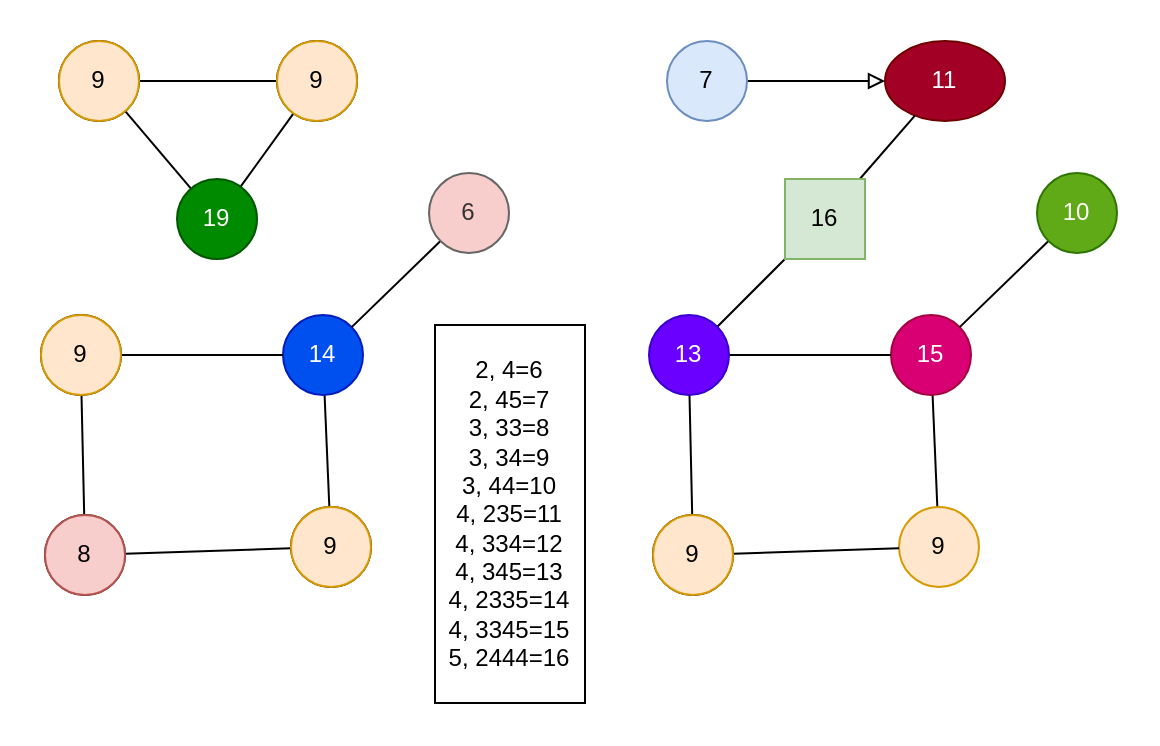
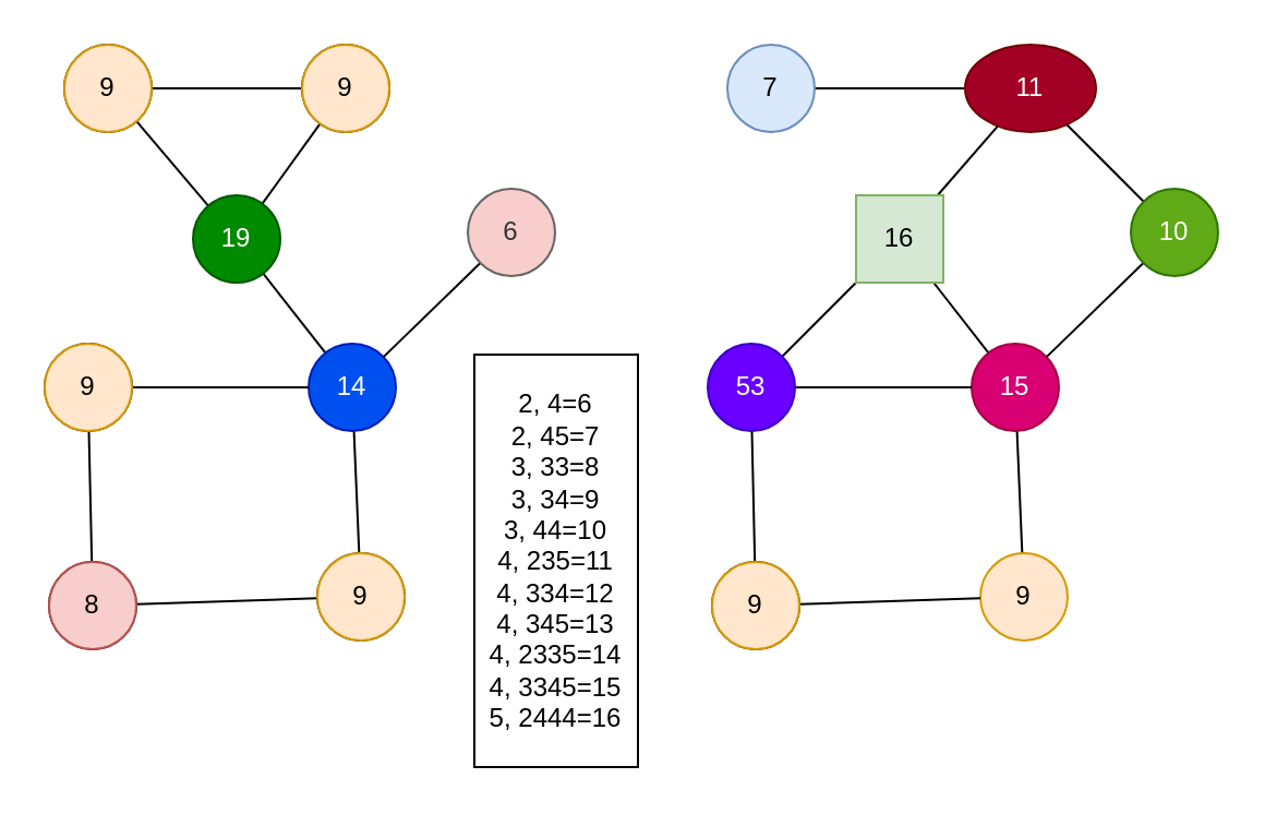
  <mxCell id="0" />
  <mxCell id="1" parent="0" />
  <mxCell id="2" style="edgeStyle=none;rounded=0;orthogonalLoop=1;jettySize=auto;html=1;endArrow=none;endFill=0;" edge="1" parent="1" source="4" target="8"><mxGeometry relative="1" as="geometry" /></mxCell>
  <mxCell id="3" style="edgeStyle=none;rounded=0;orthogonalLoop=1;jettySize=auto;html=1;endArrow=none;endFill=0;" edge="1" parent="1" source="4" target="5"><mxGeometry relative="1" as="geometry" /></mxCell>
  <mxCell id="4" value="3" style="ellipse;whiteSpace=wrap;html=1;aspect=fixed;" vertex="1" parent="1"><mxGeometry x="29" y="20" width="40" height="40" as="geometry" /></mxCell>
  <mxCell id="5" value="3" style="ellipse;whiteSpace=wrap;html=1;aspect=fixed;" vertex="1" parent="1"><mxGeometry x="138" y="20" width="40" height="40" as="geometry" /></mxCell>
+ <mxCell id="6" style="edgeStyle=none;rounded=0;orthogonalLoop=1;jettySize=auto;html=1;endArrow=none;endFill=0;" edge="1" parent="1" source="8" target="10"><mxGeometry relative="1" as="geometry" /></mxCell>
  <mxCell id="7" style="edgeStyle=none;rounded=0;orthogonalLoop=1;jettySize=auto;html=1;endArrow=none;endFill=0;" edge="1" parent="1" source="8" target="5"><mxGeometry relative="1" as="geometry" /></mxCell>
  <mxCell id="8" value="19" style="ellipse;whiteSpace=wrap;html=1;aspect=fixed;fillColor=#008a00;strokeColor=#005700;fontColor=#ffffff;" vertex="1" parent="1"><mxGeometry x="88" y="89" width="40" height="40" as="geometry" /></mxCell>
  <mxCell id="9" style="edgeStyle=none;rounded=0;orthogonalLoop=1;jettySize=auto;html=1;endArrow=none;endFill=0;" edge="1" parent="1" source="10" target="13"><mxGeometry relative="1" as="geometry" /></mxCell>
  <mxCell id="10" value="14" style="ellipse;whiteSpace=wrap;html=1;aspect=fixed;fillColor=#0050ef;strokeColor=#001DBC;fontColor=#ffffff;" vertex="1" parent="1"><mxGeometry x="141" y="157" width="40" height="40" as="geometry" /></mxCell>
  <mxCell id="11" style="edgeStyle=none;rounded=0;orthogonalLoop=1;jettySize=auto;html=1;endArrow=none;endFill=0;" edge="1" parent="1" source="12" target="10"><mxGeometry relative="1" as="geometry" /></mxCell>
  <mxCell id="12" value="6" style="ellipse;whiteSpace=wrap;html=1;aspect=fixed;fillColor=#f8cecc;strokeColor=#666666;fontColor=#333333;" vertex="1" parent="1"><mxGeometry x="214" y="86" width="40" height="40" as="geometry" /></mxCell>
  <mxCell id="13" value="3" style="ellipse;whiteSpace=wrap;html=1;aspect=fixed;" vertex="1" parent="1"><mxGeometry x="145" y="253" width="40" height="40" as="geometry" /></mxCell>
  <mxCell id="14" style="edgeStyle=none;rounded=0;orthogonalLoop=1;jettySize=auto;html=1;endArrow=none;endFill=0;" edge="1" parent="1" source="15" target="13"><mxGeometry relative="1" as="geometry" /></mxCell>
  <mxCell id="15" value="3" style="ellipse;whiteSpace=wrap;html=1;aspect=fixed;" vertex="1" parent="1"><mxGeometry x="22" y="257" width="40" height="40" as="geometry" /></mxCell>
  <mxCell id="16" style="edgeStyle=orthogonalEdgeStyle;rounded=0;orthogonalLoop=1;jettySize=auto;html=1;endArrow=none;endFill=0;" edge="1" parent="1" source="18" target="10"><mxGeometry relative="1" as="geometry" /></mxCell>
  <mxCell id="17" style="rounded=0;orthogonalLoop=1;jettySize=auto;html=1;endArrow=none;endFill=0;" edge="1" parent="1" source="18" target="15"><mxGeometry relative="1" as="geometry" /></mxCell>
  <mxCell id="18" value="3" style="ellipse;whiteSpace=wrap;html=1;aspect=fixed;" vertex="1" parent="1"><mxGeometry x="20" y="157" width="40" height="40" as="geometry" /></mxCell>
- <mxCell id="19" style="edgeStyle=none;rounded=0;orthogonalLoop=1;jettySize=auto;html=1;endArrow=block;endFill=0;" edge="1" source="20" target="22" parent="1"><mxGeometry relative="1" as="geometry" /></mxCell>
+ <mxCell id="19" style="edgeStyle=none;rounded=0;orthogonalLoop=1;jettySize=auto;html=1;endArrow=none;endFill=0;" edge="1" source="20" target="22" parent="1"><mxGeometry relative="1" as="geometry" /></mxCell>
  <mxCell id="20" value="7" style="ellipse;whiteSpace=wrap;html=1;aspect=fixed;fillColor=#dae8fc;strokeColor=#6c8ebf;" vertex="1" parent="1"><mxGeometry x="333" y="20" width="40" height="40" as="geometry" /></mxCell>
+ <mxCell id="21" style="edgeStyle=none;rounded=0;orthogonalLoop=1;jettySize=auto;html=1;endArrow=none;endFill=0;" edge="1" parent="1" source="22" target="30"><mxGeometry relative="1" as="geometry" /></mxCell>
  <mxCell id="22" value="11" style="ellipse;whiteSpace=wrap;html=1;aspect=fixed;fillColor=#a20025;strokeColor=#6F0000;fontColor=#ffffff;" vertex="1" parent="1"><mxGeometry x="442" y="20" width="60" height="40" as="geometry" /></mxCell>
+ <mxCell id="23" style="edgeStyle=none;rounded=0;orthogonalLoop=1;jettySize=auto;html=1;endArrow=none;endFill=0;" edge="1" source="26" target="28" parent="1"><mxGeometry relative="1" as="geometry" /></mxCell>
  <mxCell id="24" style="edgeStyle=none;rounded=0;orthogonalLoop=1;jettySize=auto;html=1;endArrow=none;endFill=0;" edge="1" source="26" target="22" parent="1"><mxGeometry relative="1" as="geometry" /></mxCell>
  <mxCell id="25" style="edgeStyle=none;rounded=0;orthogonalLoop=1;jettySize=auto;html=1;endArrow=none;endFill=0;" edge="1" parent="1" source="26" target="36"><mxGeometry relative="1" as="geometry" /></mxCell>
  <mxCell id="26" value="16" style="whiteSpace=wrap;html=1;aspect=fixed;fillColor=#d5e8d4;strokeColor=#82b366;rounded=0;" vertex="1" parent="1"><mxGeometry x="392" y="89" width="40" height="40" as="geometry" /></mxCell>
  <mxCell id="27" style="edgeStyle=none;rounded=0;orthogonalLoop=1;jettySize=auto;html=1;endArrow=none;endFill=0;" edge="1" source="28" target="31" parent="1"><mxGeometry relative="1" as="geometry" /></mxCell>
  <mxCell id="28" value="15" style="ellipse;whiteSpace=wrap;html=1;aspect=fixed;fillColor=#d80073;strokeColor=#A50040;fontColor=#ffffff;" vertex="1" parent="1"><mxGeometry x="445" y="157" width="40" height="40" as="geometry" /></mxCell>
  <mxCell id="29" style="edgeStyle=none;rounded=0;orthogonalLoop=1;jettySize=auto;html=1;endArrow=none;endFill=0;" edge="1" source="30" target="28" parent="1"><mxGeometry relative="1" as="geometry" /></mxCell>
  <mxCell id="30" value="10" style="ellipse;whiteSpace=wrap;html=1;aspect=fixed;fillColor=#60a917;strokeColor=#2D7600;fontColor=#ffffff;" vertex="1" parent="1"><mxGeometry x="518" y="86" width="40" height="40" as="geometry" /></mxCell>
  <mxCell id="31" value="9" style="ellipse;whiteSpace=wrap;html=1;aspect=fixed;fillColor=#ffe6cc;strokeColor=#d79b00;" vertex="1" parent="1"><mxGeometry x="449" y="253" width="40" height="40" as="geometry" /></mxCell>
  <mxCell id="32" style="edgeStyle=none;rounded=0;orthogonalLoop=1;jettySize=auto;html=1;endArrow=none;endFill=0;" edge="1" source="33" target="31" parent="1"><mxGeometry relative="1" as="geometry" /></mxCell>
  <mxCell id="33" value="3" style="ellipse;whiteSpace=wrap;html=1;aspect=fixed;" vertex="1" parent="1"><mxGeometry x="326" y="257" width="40" height="40" as="geometry" /></mxCell>
  <mxCell id="34" style="edgeStyle=orthogonalEdgeStyle;rounded=0;orthogonalLoop=1;jettySize=auto;html=1;endArrow=none;endFill=0;" edge="1" source="36" target="28" parent="1"><mxGeometry relative="1" as="geometry" /></mxCell>
  <mxCell id="35" style="rounded=0;orthogonalLoop=1;jettySize=auto;html=1;endArrow=none;endFill=0;" edge="1" source="36" target="33" parent="1"><mxGeometry relative="1" as="geometry" /></mxCell>
- <mxCell id="36" value="13" style="ellipse;whiteSpace=wrap;html=1;aspect=fixed;fillColor=#6a00ff;strokeColor=#3700CC;fontColor=#ffffff;" vertex="1" parent="1"><mxGeometry x="324" y="157" width="40" height="40" as="geometry" /></mxCell>
+ <mxCell id="36" value="53" style="ellipse;whiteSpace=wrap;html=1;aspect=fixed;fillColor=#6a00ff;strokeColor=#3700CC;fontColor=#ffffff;" vertex="1" parent="1"><mxGeometry x="324" y="157" width="40" height="40" as="geometry" /></mxCell>
  <mxCell id="37" value="2, 4=6&lt;br&gt;2, 45=7&lt;br&gt;3, 33=8&lt;br&gt;3, 34=9&lt;br&gt;3, 44=10&lt;br&gt;4, 235=11&lt;br&gt;4, 334=12&lt;br&gt;4, 345=13&lt;br&gt;4, 2335=14&lt;br&gt;4, 3345=15&lt;br&gt;5, 2444=16" style="whiteSpace=wrap;html=1;" vertex="1" parent="1"><mxGeometry x="217" y="162" width="75" height="189" as="geometry" /></mxCell>
  <mxCell id="38" value="9" style="ellipse;whiteSpace=wrap;html=1;aspect=fixed;fillColor=#ffe6cc;strokeColor=#d79b00;" vertex="1" parent="1"><mxGeometry x="29" y="20" width="40" height="40" as="geometry" /></mxCell>
  <mxCell id="39" value="9" style="ellipse;whiteSpace=wrap;html=1;aspect=fixed;fillColor=#ffe6cc;strokeColor=#d79b00;" vertex="1" parent="1"><mxGeometry x="20" y="157" width="40" height="40" as="geometry" /></mxCell>
  <mxCell id="40" value="8" style="ellipse;whiteSpace=wrap;html=1;aspect=fixed;fillColor=#f8cecc;strokeColor=#b85450;" vertex="1" parent="1"><mxGeometry x="22" y="257" width="40" height="40" as="geometry" /></mxCell>
  <mxCell id="41" value="9" style="ellipse;whiteSpace=wrap;html=1;aspect=fixed;fillColor=#ffe6cc;strokeColor=#d79b00;" vertex="1" parent="1"><mxGeometry x="145" y="253" width="40" height="40" as="geometry" /></mxCell>
  <mxCell id="42" value="9" style="ellipse;whiteSpace=wrap;html=1;aspect=fixed;fillColor=#ffe6cc;strokeColor=#d79b00;" vertex="1" parent="1"><mxGeometry x="138" y="20" width="40" height="40" as="geometry" /></mxCell>
  <mxCell id="43" value="9" style="ellipse;whiteSpace=wrap;html=1;aspect=fixed;fillColor=#ffe6cc;strokeColor=#d79b00;" vertex="1" parent="1"><mxGeometry x="326" y="257" width="40" height="40" as="geometry" /></mxCell>
